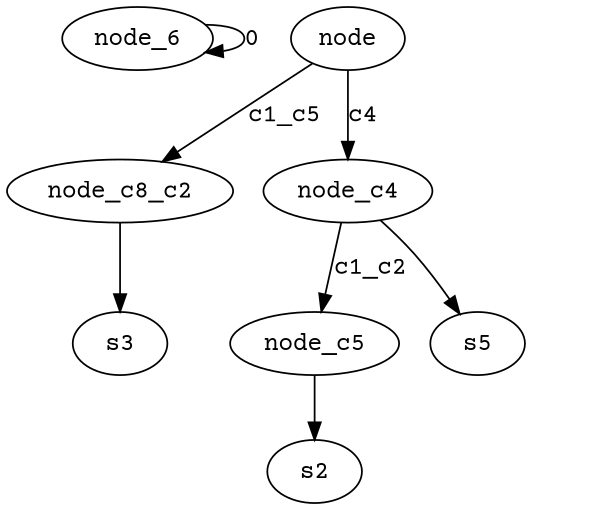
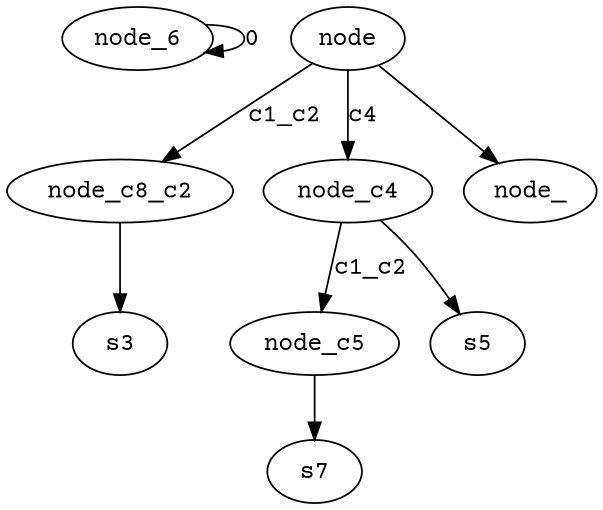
  digraph {
    fontname="Courier Prime"
    node [fontname="Courier Prime"]
    edge [fontname="Courier Prime"]
    n1 [label=node_6]
    n2 [label=node_c8_c2]
    s3
    node_c4
    node_c5
    s5
-   s2
+   s2 [label=s7]
    n8 [label="node"]
+   node_
    n1 -> n1 [label=0]
    n2 -> s3
    node_c4 -> node_c5 [label=c1_c2]
    node_c4 -> s5
    node_c5 -> s2
-   n8 -> n2 [label=c1_c5]
+   n8 -> n2 [label=c1_c2]
    n8 -> node_c4 [label=c4]
+   n8 -> node_
  }
